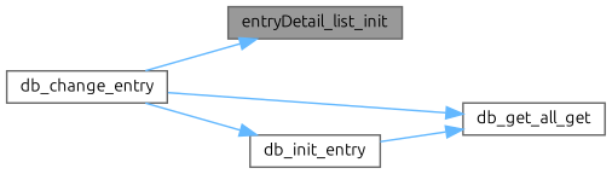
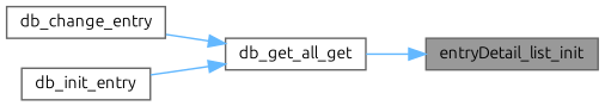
  digraph {
    fontname=Ubuntu
    rankdir=RL
    node [color=grey40 fillcolor=white fontname=Ubuntu fontsize=10 shape=box style=filled]
    edge [color=steelblue1 dir=back fontname=Ubuntu fontsize=10 labelfontname=Helvetica labelfontsize=10 style=solid]
    n1 [color=gray40 fillcolor=grey60 fontcolor=black height=0.2 label=entryDetail_list_init width=0.4]
    n2 [height=0.2 label=db_get_all_get width=0.4]
    n3 [height=0.2 label=db_change_entry width=0.4]
    n4 [height=0.2 label=db_init_entry width=0.4]
-   n1 -> n3
+   n1 -> n2
    n2 -> n3
    n2 -> n4
-   n4 -> n3
  }
